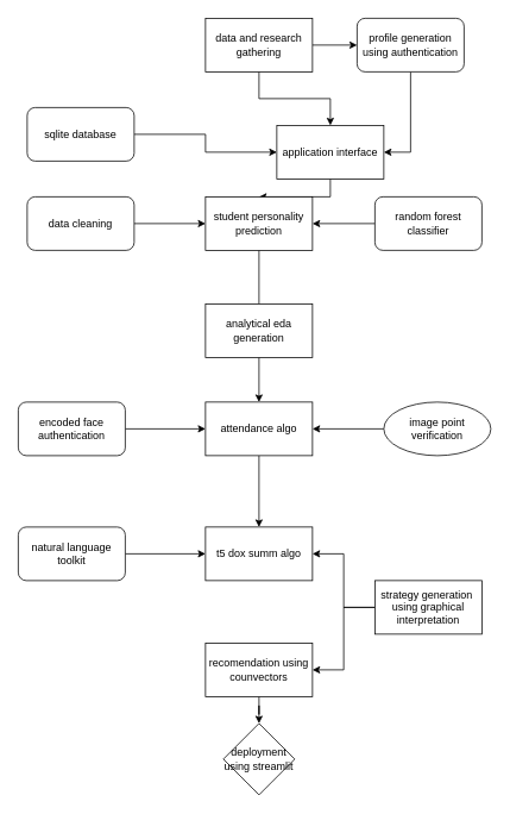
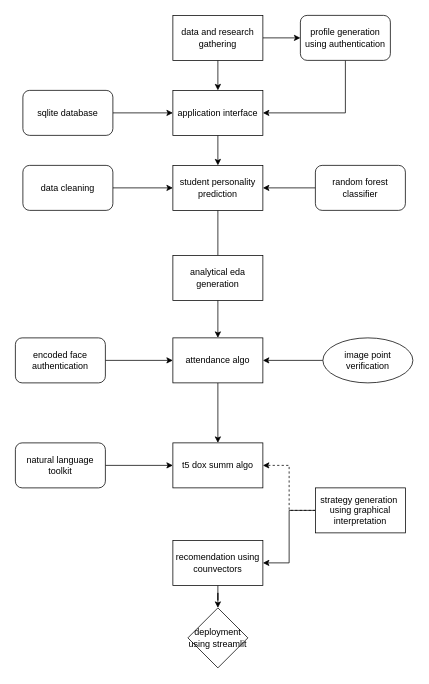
  <mxCell id="0" />
  <mxCell id="1" parent="0" />
  <mxCell id="2" style="edgeStyle=orthogonalEdgeStyle;rounded=0;orthogonalLoop=1;jettySize=auto;html=1;exitX=0.5;exitY=1;exitDx=0;exitDy=0;entryX=0.5;entryY=0;entryDx=0;entryDy=0;" edge="1" parent="1" source="4" target="8"><mxGeometry relative="1" as="geometry" /></mxCell>
  <mxCell id="3" style="edgeStyle=orthogonalEdgeStyle;rounded=0;orthogonalLoop=1;jettySize=auto;html=1;exitX=1;exitY=0.5;exitDx=0;exitDy=0;entryX=0;entryY=0.5;entryDx=0;entryDy=0;" edge="1" parent="1" source="4" target="6"><mxGeometry relative="1" as="geometry" /></mxCell>
  <mxCell id="4" value="data and research gathering" style="rounded=0;whiteSpace=wrap;html=1;" vertex="1" parent="1"><mxGeometry x="230" y="20" width="120" height="60" as="geometry" /></mxCell>
  <mxCell id="5" style="edgeStyle=orthogonalEdgeStyle;rounded=0;orthogonalLoop=1;jettySize=auto;html=1;exitX=0.5;exitY=1;exitDx=0;exitDy=0;entryX=1;entryY=0.5;entryDx=0;entryDy=0;" edge="1" parent="1" source="6" target="8"><mxGeometry relative="1" as="geometry" /></mxCell>
  <mxCell id="6" value="profile generation using authentication" style="rounded=1;whiteSpace=wrap;html=1;" vertex="1" parent="1"><mxGeometry x="400" y="20" width="120" height="60" as="geometry" /></mxCell>
  <mxCell id="7" style="edgeStyle=orthogonalEdgeStyle;rounded=0;orthogonalLoop=1;jettySize=auto;html=1;exitX=0.5;exitY=1;exitDx=0;exitDy=0;entryX=0.5;entryY=0;entryDx=0;entryDy=0;" edge="1" parent="1" source="8" target="10"><mxGeometry relative="1" as="geometry" /></mxCell>
- <mxCell id="8" value="application interface" style="rounded=0;whiteSpace=wrap;html=1;" vertex="1" parent="1"><mxGeometry x="310" y="140" width="120" height="60" as="geometry" /></mxCell>
+ <mxCell id="8" value="application interface" style="rounded=0;whiteSpace=wrap;html=1;" vertex="1" parent="1"><mxGeometry x="230" y="120" width="120" height="60" as="geometry" /></mxCell>
  <mxCell id="9" style="edgeStyle=orthogonalEdgeStyle;rounded=0;orthogonalLoop=1;jettySize=auto;html=1;exitX=0.5;exitY=1;exitDx=0;exitDy=0;entryX=0.5;entryY=0;entryDx=0;entryDy=0;endArrow=none;" edge="1" parent="1" source="10" target="12"><mxGeometry relative="1" as="geometry" /></mxCell>
  <mxCell id="10" value="student personality prediction" style="rounded=0;whiteSpace=wrap;html=1;" vertex="1" parent="1"><mxGeometry x="230" y="220" width="120" height="60" as="geometry" /></mxCell>
  <mxCell id="11" style="edgeStyle=orthogonalEdgeStyle;rounded=0;orthogonalLoop=1;jettySize=auto;html=1;exitX=0.5;exitY=1;exitDx=0;exitDy=0;entryX=0.5;entryY=0;entryDx=0;entryDy=0;" edge="1" parent="1" source="12" target="24"><mxGeometry relative="1" as="geometry" /></mxCell>
  <mxCell id="12" value="analytical eda generation" style="rounded=0;whiteSpace=wrap;html=1;" vertex="1" parent="1"><mxGeometry x="230" y="340" width="120" height="60" as="geometry" /></mxCell>
  <mxCell id="13" style="edgeStyle=orthogonalEdgeStyle;rounded=0;orthogonalLoop=1;jettySize=auto;html=1;exitX=1;exitY=0.5;exitDx=0;exitDy=0;entryX=0;entryY=0.5;entryDx=0;entryDy=0;" edge="1" parent="1" source="14" target="8"><mxGeometry relative="1" as="geometry" /></mxCell>
  <mxCell id="14" value="sqlite database" style="rounded=1;whiteSpace=wrap;html=1;" vertex="1" parent="1"><mxGeometry x="30" y="120" width="120" height="60" as="geometry" /></mxCell>
  <mxCell id="15" style="edgeStyle=orthogonalEdgeStyle;rounded=0;orthogonalLoop=1;jettySize=auto;html=1;exitX=0;exitY=0.5;exitDx=0;exitDy=0;entryX=1;entryY=0.5;entryDx=0;entryDy=0;" edge="1" parent="1" source="16" target="10"><mxGeometry relative="1" as="geometry" /></mxCell>
  <mxCell id="16" value="random forest classifier" style="rounded=1;whiteSpace=wrap;html=1;" vertex="1" parent="1"><mxGeometry x="420" y="220" width="120" height="60" as="geometry" /></mxCell>
  <mxCell id="17" style="edgeStyle=orthogonalEdgeStyle;rounded=0;orthogonalLoop=1;jettySize=auto;html=1;exitX=1;exitY=0.5;exitDx=0;exitDy=0;entryX=0;entryY=0.5;entryDx=0;entryDy=0;" edge="1" parent="1" source="18" target="10"><mxGeometry relative="1" as="geometry" /></mxCell>
  <mxCell id="18" value="data cleaning" style="rounded=1;whiteSpace=wrap;html=1;" vertex="1" parent="1"><mxGeometry x="30" y="220" width="120" height="60" as="geometry" /></mxCell>
  <mxCell id="19" style="edgeStyle=orthogonalEdgeStyle;rounded=0;orthogonalLoop=1;jettySize=auto;html=1;exitX=0;exitY=0.5;exitDx=0;exitDy=0;" edge="1" parent="1" source="20" target="24"><mxGeometry relative="1" as="geometry" /></mxCell>
  <mxCell id="20" value="image point verification" style="ellipse;whiteSpace=wrap;html=1;" vertex="1" parent="1"><mxGeometry x="430" y="450" width="120" height="60" as="geometry" /></mxCell>
  <mxCell id="21" style="edgeStyle=orthogonalEdgeStyle;rounded=0;orthogonalLoop=1;jettySize=auto;html=1;exitX=1;exitY=0.5;exitDx=0;exitDy=0;entryX=0;entryY=0.5;entryDx=0;entryDy=0;" edge="1" parent="1" source="22" target="24"><mxGeometry relative="1" as="geometry" /></mxCell>
  <mxCell id="22" value="encoded face authentication" style="rounded=1;whiteSpace=wrap;html=1;" vertex="1" parent="1"><mxGeometry x="20" y="450" width="120" height="60" as="geometry" /></mxCell>
  <mxCell id="23" style="edgeStyle=orthogonalEdgeStyle;rounded=0;orthogonalLoop=1;jettySize=auto;html=1;exitX=0.5;exitY=1;exitDx=0;exitDy=0;" edge="1" parent="1" source="24" target="25"><mxGeometry relative="1" as="geometry" /></mxCell>
  <mxCell id="24" value="attendance algo" style="rounded=0;whiteSpace=wrap;html=1;" vertex="1" parent="1"><mxGeometry x="230" y="450" width="120" height="60" as="geometry" /></mxCell>
  <mxCell id="25" value="t5 dox summ algo" style="rounded=0;whiteSpace=wrap;html=1;" vertex="1" parent="1"><mxGeometry x="230" y="590" width="120" height="60" as="geometry" /></mxCell>
  <mxCell id="26" style="edgeStyle=orthogonalEdgeStyle;rounded=0;orthogonalLoop=1;jettySize=auto;html=1;exitX=1;exitY=0.5;exitDx=0;exitDy=0;entryX=0;entryY=0.5;entryDx=0;entryDy=0;" edge="1" parent="1" source="27" target="25"><mxGeometry relative="1" as="geometry" /></mxCell>
  <mxCell id="27" value="natural language toolkit" style="rounded=1;whiteSpace=wrap;html=1;" vertex="1" parent="1"><mxGeometry x="20" y="590" width="120" height="60" as="geometry" /></mxCell>
  <mxCell id="28" style="edgeStyle=orthogonalEdgeStyle;rounded=0;orthogonalLoop=1;jettySize=auto;html=1;exitX=0.5;exitY=1;exitDx=0;exitDy=0;" edge="1" parent="1" source="29" target="30"><mxGeometry relative="1" as="geometry" /></mxCell>
  <mxCell id="29" value="recomendation using counvectors" style="rounded=0;whiteSpace=wrap;html=1;" vertex="1" parent="1"><mxGeometry x="230" y="720" width="120" height="60" as="geometry" /></mxCell>
  <mxCell id="30" value="deployment using streamlit" style="rhombus;whiteSpace=wrap;html=1;" vertex="1" parent="1"><mxGeometry x="250" y="810" width="80" height="80" as="geometry" /></mxCell>
- <mxCell id="31" style="edgeStyle=orthogonalEdgeStyle;rounded=0;orthogonalLoop=1;jettySize=auto;html=1;exitX=0;exitY=0.5;exitDx=0;exitDy=0;entryX=1;entryY=0.5;entryDx=0;entryDy=0;" edge="1" parent="1" source="33" target="25"><mxGeometry relative="1" as="geometry" /></mxCell>
+ <mxCell id="31" style="edgeStyle=orthogonalEdgeStyle;rounded=0;orthogonalLoop=1;jettySize=auto;html=1;exitX=0;exitY=0.5;exitDx=0;exitDy=0;entryX=1;entryY=0.5;entryDx=0;entryDy=0;dashed=1;" edge="1" parent="1" source="33" target="25"><mxGeometry relative="1" as="geometry" /></mxCell>
  <mxCell id="32" style="edgeStyle=orthogonalEdgeStyle;rounded=0;orthogonalLoop=1;jettySize=auto;html=1;exitX=0;exitY=0.5;exitDx=0;exitDy=0;entryX=1;entryY=0.5;entryDx=0;entryDy=0;" edge="1" parent="1" source="33" target="29"><mxGeometry relative="1" as="geometry" /></mxCell>
  <mxCell id="33" value="strategy generation&amp;nbsp;&lt;br&gt;using graphical interpretation" style="rounded=0;whiteSpace=wrap;html=1;" vertex="1" parent="1"><mxGeometry x="420" y="650" width="120" height="60" as="geometry" /></mxCell>
